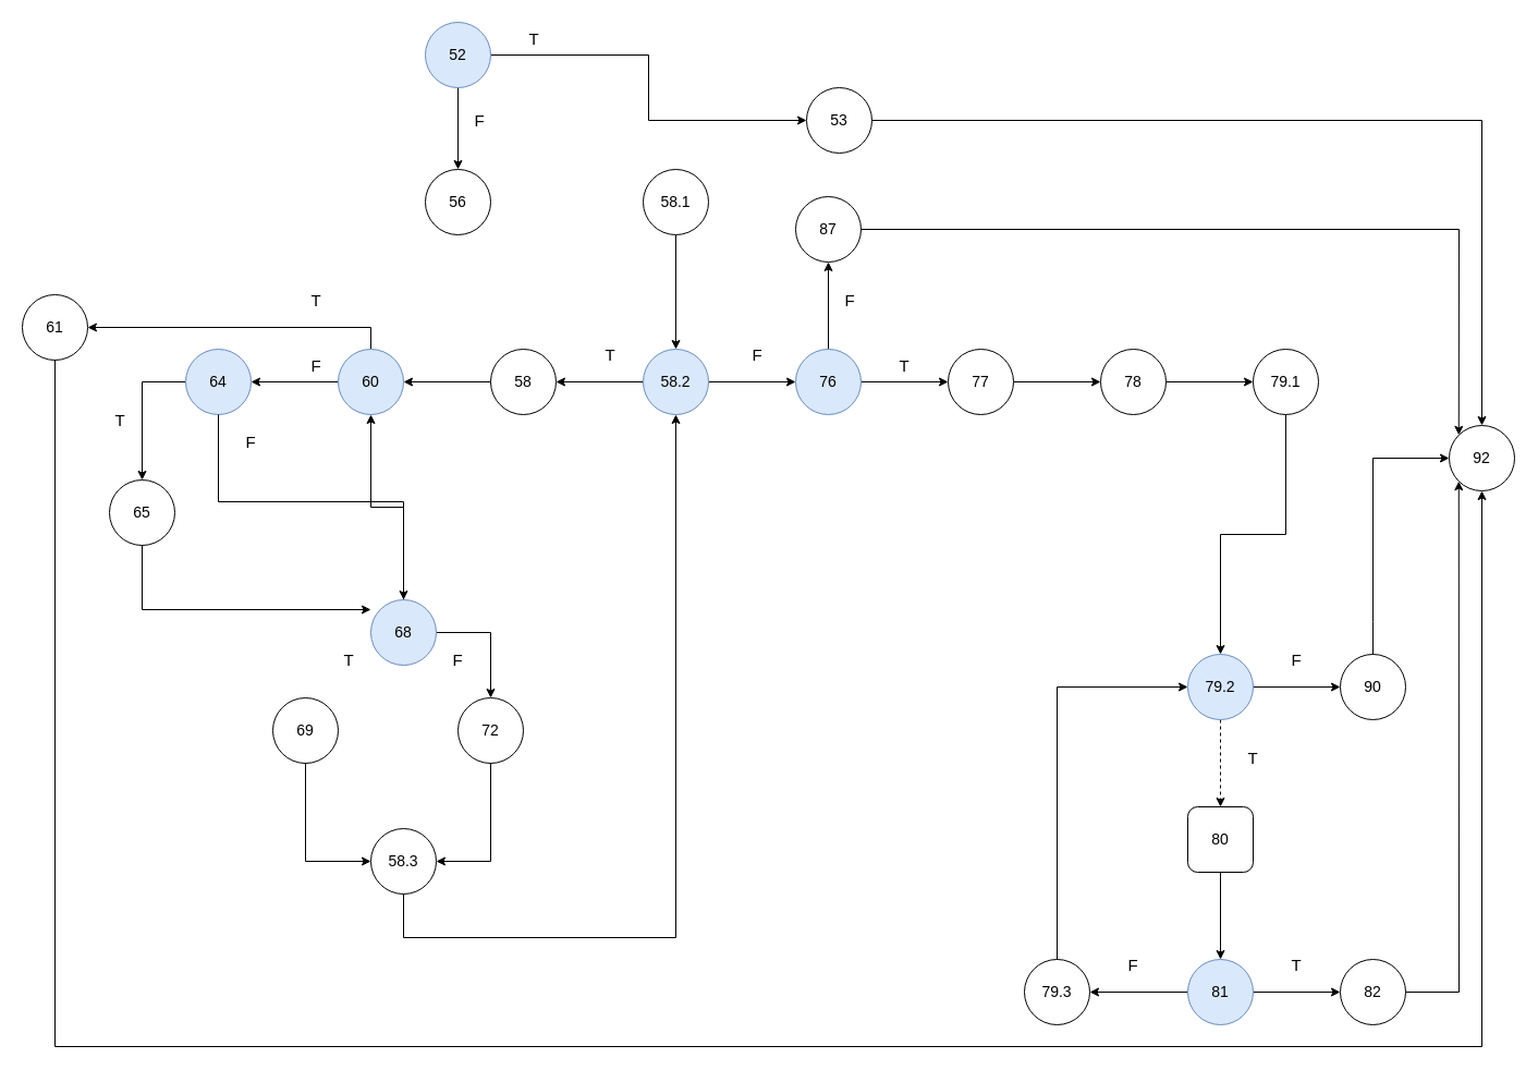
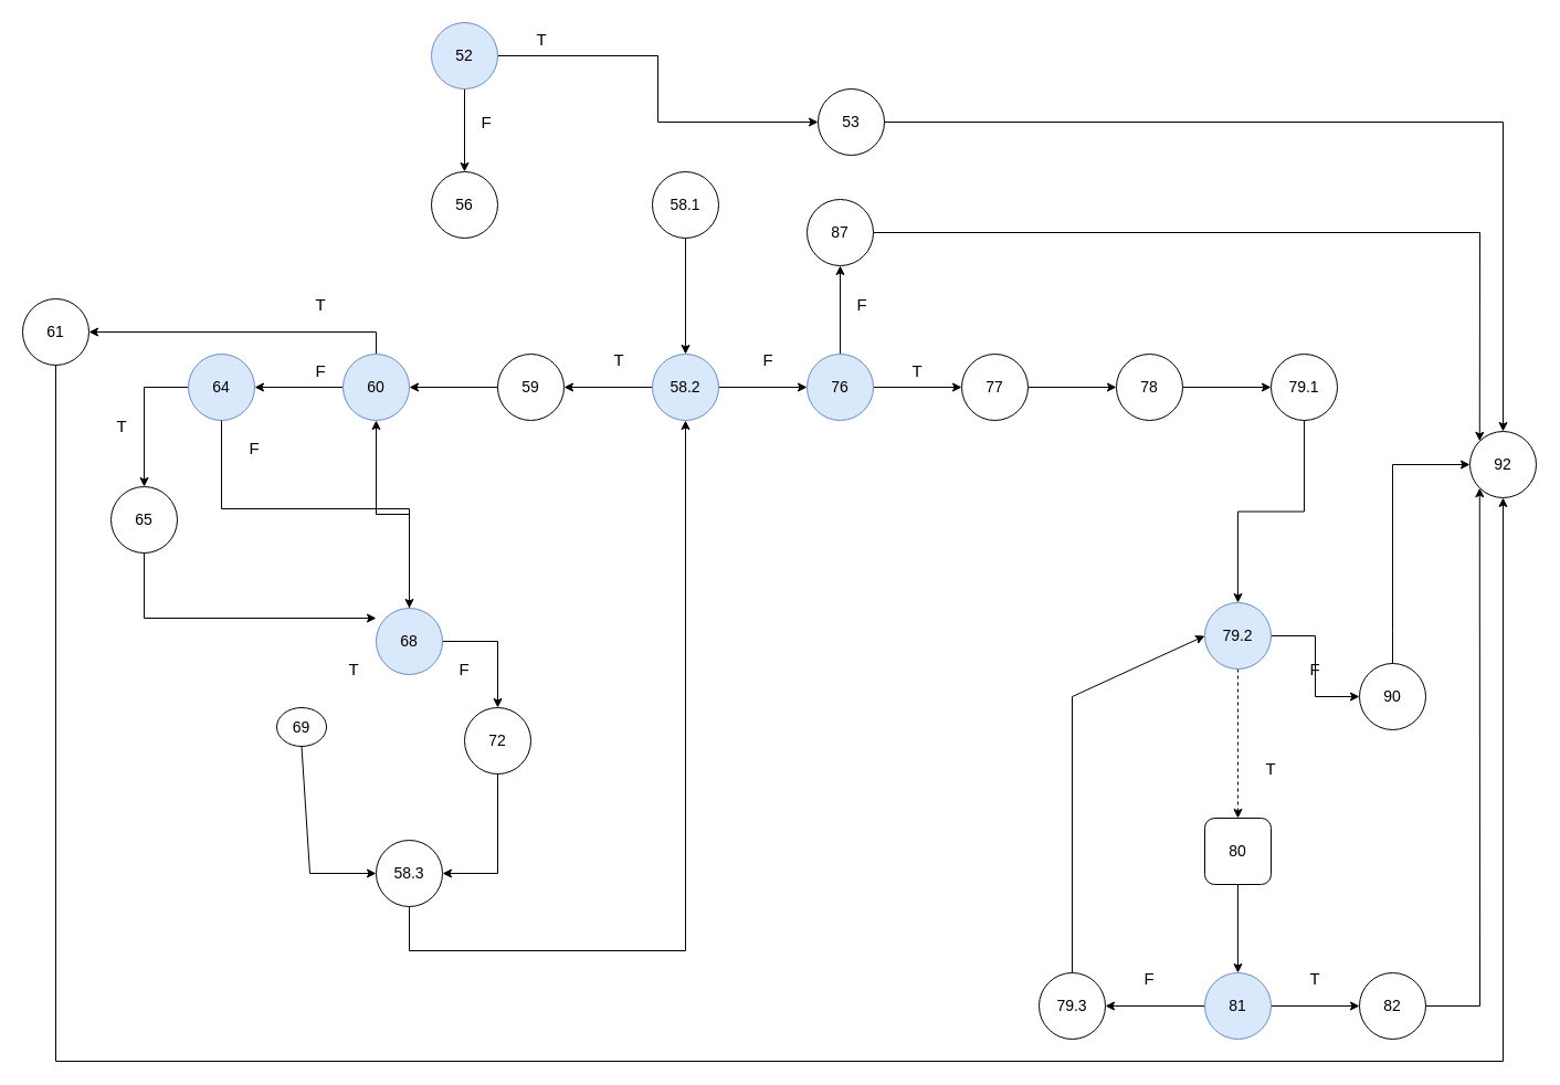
  <mxCell id="0" />
  <mxCell id="1" parent="0" />
  <mxCell id="2" value="" style="edgeStyle=orthogonalEdgeStyle;rounded=0;orthogonalLoop=1;jettySize=auto;html=1;entryX=0.5;entryY=0;entryDx=0;entryDy=0;exitX=0.5;exitY=1;exitDx=0;exitDy=0;" edge="1" parent="1" source="4" target="5"><mxGeometry relative="1" as="geometry"><Array as="points"><mxPoint x="420" y="20" /></Array></mxGeometry></mxCell>
  <mxCell id="3" value="" style="edgeStyle=orthogonalEdgeStyle;rounded=0;orthogonalLoop=1;jettySize=auto;html=1;" edge="1" parent="1" source="4" target="6"><mxGeometry relative="1" as="geometry" /></mxCell>
  <mxCell id="4" value="&lt;span style=&quot;font-size: 14px;&quot;&gt;52&lt;/span&gt;" style="ellipse;whiteSpace=wrap;html=1;aspect=fixed;fillColor=#dae8fc;strokeColor=#6c8ebf;" vertex="1" parent="1"><mxGeometry x="390" y="20" width="60" height="60" as="geometry" /></mxCell>
  <mxCell id="5" value="&lt;font style=&quot;font-size: 14px;&quot;&gt;56&lt;/font&gt;" style="ellipse;whiteSpace=wrap;html=1;aspect=fixed;" vertex="1" parent="1"><mxGeometry x="390" y="155" width="60" height="60" as="geometry" /></mxCell>
  <mxCell id="6" value="&lt;span style=&quot;font-size: 14px;&quot;&gt;53&lt;/span&gt;" style="ellipse;whiteSpace=wrap;html=1;aspect=fixed;" vertex="1" parent="1"><mxGeometry x="740" y="80" width="60" height="60" as="geometry" /></mxCell>
  <mxCell id="7" value="" style="edgeStyle=orthogonalEdgeStyle;rounded=0;orthogonalLoop=1;jettySize=auto;html=1;" edge="1" parent="1" source="8" target="11"><mxGeometry relative="1" as="geometry" /></mxCell>
  <mxCell id="8" value="&lt;font style=&quot;font-size: 14px;&quot;&gt;58.1&lt;/font&gt;" style="ellipse;whiteSpace=wrap;html=1;aspect=fixed;" vertex="1" parent="1"><mxGeometry x="590" y="155" width="60" height="60" as="geometry" /></mxCell>
  <mxCell id="9" value="" style="edgeStyle=orthogonalEdgeStyle;rounded=0;orthogonalLoop=1;jettySize=auto;html=1;" edge="1" parent="1" source="11" target="14"><mxGeometry relative="1" as="geometry" /></mxCell>
  <mxCell id="10" value="" style="edgeStyle=orthogonalEdgeStyle;rounded=0;orthogonalLoop=1;jettySize=auto;html=1;" edge="1" parent="1" source="11" target="16"><mxGeometry relative="1" as="geometry" /></mxCell>
  <mxCell id="11" value="&lt;font style=&quot;font-size: 14px;&quot;&gt;58.2&lt;/font&gt;" style="ellipse;whiteSpace=wrap;html=1;aspect=fixed;fillColor=#dae8fc;strokeColor=#6c8ebf;" vertex="1" parent="1"><mxGeometry x="590" y="320" width="60" height="60" as="geometry" /></mxCell>
  <mxCell id="12" value="" style="edgeStyle=orthogonalEdgeStyle;rounded=0;orthogonalLoop=1;jettySize=auto;html=1;" edge="1" parent="1" source="14" target="18"><mxGeometry relative="1" as="geometry" /></mxCell>
  <mxCell id="13" value="" style="edgeStyle=orthogonalEdgeStyle;rounded=0;orthogonalLoop=1;jettySize=auto;html=1;" edge="1" parent="1" source="14" target="32"><mxGeometry relative="1" as="geometry" /></mxCell>
  <mxCell id="14" value="&lt;span style=&quot;font-size: 14px;&quot;&gt;76&lt;/span&gt;" style="ellipse;whiteSpace=wrap;html=1;aspect=fixed;fillColor=#dae8fc;strokeColor=#6c8ebf;" vertex="1" parent="1"><mxGeometry x="730" y="320" width="60" height="60" as="geometry" /></mxCell>
  <mxCell id="15" value="" style="edgeStyle=orthogonalEdgeStyle;rounded=0;orthogonalLoop=1;jettySize=auto;html=1;" edge="1" parent="1" source="16" target="38"><mxGeometry relative="1" as="geometry" /></mxCell>
- <mxCell id="16" value="&lt;span style=&quot;font-size: 14px;&quot;&gt;58&lt;/span&gt;" style="ellipse;whiteSpace=wrap;html=1;aspect=fixed;" vertex="1" parent="1"><mxGeometry x="450" y="320" width="60" height="60" as="geometry" /></mxCell>
+ <mxCell id="16" value="&lt;span style=&quot;font-size: 14px;&quot;&gt;59&lt;/span&gt;" style="ellipse;whiteSpace=wrap;html=1;aspect=fixed;" vertex="1" parent="1"><mxGeometry x="450" y="320" width="60" height="60" as="geometry" /></mxCell>
  <mxCell id="17" value="" style="edgeStyle=orthogonalEdgeStyle;rounded=0;orthogonalLoop=1;jettySize=auto;html=1;" edge="1" parent="1" source="18" target="20"><mxGeometry relative="1" as="geometry" /></mxCell>
  <mxCell id="18" value="&lt;span style=&quot;font-size: 14px;&quot;&gt;77&lt;/span&gt;" style="ellipse;whiteSpace=wrap;html=1;aspect=fixed;" vertex="1" parent="1"><mxGeometry x="870" y="320" width="60" height="60" as="geometry" /></mxCell>
  <mxCell id="19" value="" style="edgeStyle=orthogonalEdgeStyle;rounded=0;orthogonalLoop=1;jettySize=auto;html=1;" edge="1" parent="1" source="20" target="22"><mxGeometry relative="1" as="geometry" /></mxCell>
  <mxCell id="20" value="&lt;span style=&quot;font-size: 14px;&quot;&gt;78&lt;/span&gt;" style="ellipse;whiteSpace=wrap;html=1;aspect=fixed;" vertex="1" parent="1"><mxGeometry x="1010" y="320" width="60" height="60" as="geometry" /></mxCell>
  <mxCell id="21" value="" style="edgeStyle=orthogonalEdgeStyle;rounded=0;orthogonalLoop=1;jettySize=auto;html=1;" edge="1" parent="1" source="22" target="25"><mxGeometry relative="1" as="geometry" /></mxCell>
  <mxCell id="22" value="&lt;span style=&quot;font-size: 14px;&quot;&gt;79.1&lt;/span&gt;" style="ellipse;whiteSpace=wrap;html=1;aspect=fixed;" vertex="1" parent="1"><mxGeometry x="1150" y="320" width="60" height="60" as="geometry" /></mxCell>
  <mxCell id="23" value="" style="edgeStyle=orthogonalEdgeStyle;rounded=0;orthogonalLoop=1;jettySize=auto;html=1;dashed=1;" edge="1" parent="1" source="25" target="27"><mxGeometry relative="1" as="geometry" /></mxCell>
  <mxCell id="24" value="" style="edgeStyle=orthogonalEdgeStyle;rounded=0;orthogonalLoop=1;jettySize=auto;html=1;" edge="1" parent="1" source="25" target="35"><mxGeometry relative="1" as="geometry" /></mxCell>
- <mxCell id="25" value="&lt;span style=&quot;font-size: 14px;&quot;&gt;79.2&lt;/span&gt;" style="ellipse;whiteSpace=wrap;html=1;aspect=fixed;fillColor=#dae8fc;strokeColor=#6c8ebf;" vertex="1" parent="1"><mxGeometry x="1090" y="600" width="60" height="60" as="geometry" /></mxCell>
+ <mxCell id="25" value="&lt;span style=&quot;font-size: 14px;&quot;&gt;79.2&lt;/span&gt;" style="ellipse;whiteSpace=wrap;html=1;aspect=fixed;fillColor=#dae8fc;strokeColor=#6c8ebf;" vertex="1" parent="1"><mxGeometry x="1090" y="545" width="60" height="60" as="geometry" /></mxCell>
  <mxCell id="26" value="" style="edgeStyle=orthogonalEdgeStyle;rounded=0;orthogonalLoop=1;jettySize=auto;html=1;" edge="1" parent="1" source="27" target="30"><mxGeometry relative="1" as="geometry" /></mxCell>
  <mxCell id="27" value="&lt;span style=&quot;font-size: 14px;&quot;&gt;80&lt;/span&gt;" style="whiteSpace=wrap;html=1;aspect=fixed;rounded=1;" vertex="1" parent="1"><mxGeometry x="1090" y="740" width="60" height="60" as="geometry" /></mxCell>
  <mxCell id="28" value="" style="edgeStyle=orthogonalEdgeStyle;rounded=0;orthogonalLoop=1;jettySize=auto;html=1;" edge="1" parent="1" source="30" target="31"><mxGeometry relative="1" as="geometry" /></mxCell>
  <mxCell id="29" value="" style="edgeStyle=orthogonalEdgeStyle;rounded=0;orthogonalLoop=1;jettySize=auto;html=1;" edge="1" parent="1" source="30" target="33"><mxGeometry relative="1" as="geometry" /></mxCell>
  <mxCell id="30" value="&lt;span style=&quot;font-size: 14px;&quot;&gt;81&lt;/span&gt;" style="ellipse;whiteSpace=wrap;html=1;aspect=fixed;fillColor=#dae8fc;strokeColor=#6c8ebf;" vertex="1" parent="1"><mxGeometry x="1090" y="880" width="60" height="60" as="geometry" /></mxCell>
  <mxCell id="31" value="&lt;span style=&quot;font-size: 14px;&quot;&gt;82&lt;/span&gt;" style="ellipse;whiteSpace=wrap;html=1;aspect=fixed;" vertex="1" parent="1"><mxGeometry x="1230" y="880" width="60" height="60" as="geometry" /></mxCell>
  <mxCell id="32" value="&lt;span style=&quot;font-size: 14px;&quot;&gt;87&lt;/span&gt;" style="ellipse;whiteSpace=wrap;html=1;aspect=fixed;" vertex="1" parent="1"><mxGeometry x="730" y="180" width="60" height="60" as="geometry" /></mxCell>
  <mxCell id="33" value="&lt;span style=&quot;font-size: 14px;&quot;&gt;79.3&lt;/span&gt;" style="ellipse;whiteSpace=wrap;html=1;aspect=fixed;" vertex="1" parent="1"><mxGeometry x="940" y="880" width="60" height="60" as="geometry" /></mxCell>
  <mxCell id="34" value="" style="endArrow=classic;html=1;rounded=0;exitX=0.5;exitY=0;exitDx=0;exitDy=0;entryX=0;entryY=0.5;entryDx=0;entryDy=0;" edge="1" parent="1" source="33" target="25"><mxGeometry width="50" height="50" relative="1" as="geometry"><mxPoint x="780" y="670" as="sourcePoint" /><mxPoint x="990" y="590" as="targetPoint" /><Array as="points"><mxPoint x="970" y="630" /></Array></mxGeometry></mxCell>
  <mxCell id="35" value="&lt;span style=&quot;font-size: 14px;&quot;&gt;90&lt;/span&gt;" style="ellipse;whiteSpace=wrap;html=1;aspect=fixed;" vertex="1" parent="1"><mxGeometry x="1230" y="600" width="60" height="60" as="geometry" /></mxCell>
  <mxCell id="36" value="" style="edgeStyle=orthogonalEdgeStyle;rounded=0;orthogonalLoop=1;jettySize=auto;html=1;" edge="1" parent="1" source="38" target="40"><mxGeometry relative="1" as="geometry" /></mxCell>
  <mxCell id="37" value="" style="edgeStyle=orthogonalEdgeStyle;rounded=0;orthogonalLoop=1;jettySize=auto;html=1;entryX=1;entryY=0.5;entryDx=0;entryDy=0;exitX=0.5;exitY=0;exitDx=0;exitDy=0;" edge="1" parent="1" source="38" target="41"><mxGeometry relative="1" as="geometry"><mxPoint x="420" y="220" as="sourcePoint" /><mxPoint x="-10" y="20" as="targetPoint" /></mxGeometry></mxCell>
  <mxCell id="38" value="&lt;span style=&quot;font-size: 14px;&quot;&gt;60&lt;/span&gt;" style="ellipse;whiteSpace=wrap;html=1;aspect=fixed;fillColor=#dae8fc;strokeColor=#6c8ebf;" vertex="1" parent="1"><mxGeometry x="310" y="320" width="60" height="60" as="geometry" /></mxCell>
  <mxCell id="39" value="" style="edgeStyle=orthogonalEdgeStyle;rounded=0;orthogonalLoop=1;jettySize=auto;html=1;" edge="1" parent="1" source="40" target="42"><mxGeometry relative="1" as="geometry" /></mxCell>
  <mxCell id="40" value="&lt;span style=&quot;font-size: 14px;&quot;&gt;64&lt;/span&gt;" style="ellipse;whiteSpace=wrap;html=1;aspect=fixed;fillColor=#dae8fc;strokeColor=#6c8ebf;" vertex="1" parent="1"><mxGeometry x="170" y="320" width="60" height="60" as="geometry" /></mxCell>
  <mxCell id="41" value="&lt;span style=&quot;font-size: 14px;&quot;&gt;61&lt;/span&gt;" style="ellipse;whiteSpace=wrap;html=1;aspect=fixed;" vertex="1" parent="1"><mxGeometry x="20" y="270" width="60" height="60" as="geometry" /></mxCell>
  <mxCell id="42" value="&lt;span style=&quot;font-size: 14px;&quot;&gt;65&lt;/span&gt;" style="ellipse;whiteSpace=wrap;html=1;aspect=fixed;" vertex="1" parent="1"><mxGeometry x="100" y="440" width="60" height="60" as="geometry" /></mxCell>
  <mxCell id="43" value="" style="edgeStyle=orthogonalEdgeStyle;rounded=0;orthogonalLoop=1;jettySize=auto;html=1;" edge="1" parent="1" source="45" target="38"><mxGeometry relative="1" as="geometry" /></mxCell>
  <mxCell id="44" value="" style="edgeStyle=orthogonalEdgeStyle;rounded=0;orthogonalLoop=1;jettySize=auto;html=1;" edge="1" parent="1" source="45" target="47"><mxGeometry relative="1" as="geometry" /></mxCell>
  <mxCell id="45" value="&lt;span style=&quot;font-size: 14px;&quot;&gt;68&lt;/span&gt;" style="ellipse;whiteSpace=wrap;html=1;aspect=fixed;fillColor=#dae8fc;strokeColor=#6c8ebf;" vertex="1" parent="1"><mxGeometry x="340" y="550" width="60" height="60" as="geometry" /></mxCell>
- <mxCell id="46" value="&lt;span style=&quot;font-size: 14px;&quot;&gt;69&lt;/span&gt;" style="ellipse;whiteSpace=wrap;html=1;aspect=fixed;" vertex="1" parent="1"><mxGeometry x="250" y="640" width="60" height="60" as="geometry" /></mxCell>
+ <mxCell id="46" value="&lt;span style=&quot;font-size: 14px;&quot;&gt;69&lt;/span&gt;" style="ellipse;whiteSpace=wrap;html=1;aspect=fixed;" vertex="1" parent="1"><mxGeometry x="250" y="640" width="45" height="35" as="geometry" /></mxCell>
  <mxCell id="47" value="&lt;span style=&quot;font-size: 14px;&quot;&gt;72&lt;/span&gt;" style="ellipse;whiteSpace=wrap;html=1;aspect=fixed;" vertex="1" parent="1"><mxGeometry x="420" y="640" width="60" height="60" as="geometry" /></mxCell>
  <mxCell id="48" value="&lt;span style=&quot;font-size: 14px;&quot;&gt;58.3&lt;/span&gt;" style="ellipse;whiteSpace=wrap;html=1;aspect=fixed;" vertex="1" parent="1"><mxGeometry x="340" y="760" width="60" height="60" as="geometry" /></mxCell>
  <mxCell id="49" value="" style="endArrow=classic;html=1;rounded=0;entryX=1;entryY=0.5;entryDx=0;entryDy=0;exitX=0.5;exitY=1;exitDx=0;exitDy=0;" edge="1" parent="1" source="47" target="48"><mxGeometry width="50" height="50" relative="1" as="geometry"><mxPoint x="810" y="710" as="sourcePoint" /><mxPoint x="860" y="660" as="targetPoint" /><Array as="points"><mxPoint x="450" y="790" /></Array></mxGeometry></mxCell>
  <mxCell id="50" value="" style="endArrow=classic;html=1;rounded=0;entryX=0;entryY=0.5;entryDx=0;entryDy=0;exitX=0.5;exitY=1;exitDx=0;exitDy=0;" edge="1" parent="1" source="46" target="48"><mxGeometry width="50" height="50" relative="1" as="geometry"><mxPoint x="810" y="710" as="sourcePoint" /><mxPoint x="860" y="660" as="targetPoint" /><Array as="points"><mxPoint x="280" y="790" /></Array></mxGeometry></mxCell>
  <mxCell id="51" value="" style="endArrow=classic;html=1;rounded=0;entryX=0.5;entryY=1;entryDx=0;entryDy=0;exitX=0.5;exitY=1;exitDx=0;exitDy=0;" edge="1" parent="1" source="48" target="11"><mxGeometry width="50" height="50" relative="1" as="geometry"><mxPoint x="380" y="860" as="sourcePoint" /><mxPoint x="630" y="420" as="targetPoint" /><Array as="points"><mxPoint x="370" y="860" /><mxPoint x="620" y="860" /></Array></mxGeometry></mxCell>
  <mxCell id="52" value="" style="endArrow=classic;html=1;rounded=0;exitX=0.5;exitY=1;exitDx=0;exitDy=0;" edge="1" parent="1" source="42"><mxGeometry width="50" height="50" relative="1" as="geometry"><mxPoint x="640" y="670" as="sourcePoint" /><mxPoint x="340" y="559" as="targetPoint" /><Array as="points"><mxPoint x="130" y="559" /></Array></mxGeometry></mxCell>
  <mxCell id="53" value="&lt;span style=&quot;font-size: 14px;&quot;&gt;92&lt;/span&gt;" style="ellipse;whiteSpace=wrap;html=1;aspect=fixed;" vertex="1" parent="1"><mxGeometry x="1330" y="390" width="60" height="60" as="geometry" /></mxCell>
  <mxCell id="54" value="" style="endArrow=classic;html=1;rounded=0;entryX=0.5;entryY=0;entryDx=0;entryDy=0;exitX=1;exitY=0.5;exitDx=0;exitDy=0;" edge="1" parent="1" source="6" target="53"><mxGeometry width="50" height="50" relative="1" as="geometry"><mxPoint x="640" y="410" as="sourcePoint" /><mxPoint x="690" y="360" as="targetPoint" /><Array as="points"><mxPoint x="1360" y="110" /></Array></mxGeometry></mxCell>
  <mxCell id="55" value="" style="endArrow=classic;html=1;rounded=0;exitX=0.5;exitY=1;exitDx=0;exitDy=0;entryX=0.5;entryY=1;entryDx=0;entryDy=0;" edge="1" parent="1" source="41" target="53"><mxGeometry width="50" height="50" relative="1" as="geometry"><mxPoint x="380" y="570" as="sourcePoint" /><mxPoint x="-190" y="830" as="targetPoint" /><Array as="points"><mxPoint x="50" y="960" /><mxPoint x="1360" y="960" /></Array></mxGeometry></mxCell>
  <mxCell id="56" value="" style="endArrow=classic;html=1;rounded=0;exitX=1;exitY=0.5;exitDx=0;exitDy=0;entryX=0;entryY=0;entryDx=0;entryDy=0;" edge="1" parent="1" source="32" target="53"><mxGeometry width="50" height="50" relative="1" as="geometry"><mxPoint x="930" y="610" as="sourcePoint" /><mxPoint x="1350" y="390" as="targetPoint" /><Array as="points"><mxPoint x="1339" y="210" /></Array></mxGeometry></mxCell>
  <mxCell id="57" value="" style="endArrow=classic;html=1;rounded=0;entryX=0;entryY=1;entryDx=0;entryDy=0;exitX=1;exitY=0.5;exitDx=0;exitDy=0;" edge="1" parent="1" source="31" target="53"><mxGeometry width="50" height="50" relative="1" as="geometry"><mxPoint x="930" y="610" as="sourcePoint" /><mxPoint x="980" y="560" as="targetPoint" /><Array as="points"><mxPoint x="1339" y="910" /></Array></mxGeometry></mxCell>
  <mxCell id="58" value="" style="endArrow=classic;html=1;rounded=0;entryX=0;entryY=0.5;entryDx=0;entryDy=0;exitX=0.5;exitY=0;exitDx=0;exitDy=0;" edge="1" parent="1" source="35" target="53"><mxGeometry width="50" height="50" relative="1" as="geometry"><mxPoint x="930" y="610" as="sourcePoint" /><mxPoint x="980" y="560" as="targetPoint" /><Array as="points"><mxPoint x="1260" y="570" /><mxPoint x="1260" y="420" /></Array></mxGeometry></mxCell>
  <mxCell id="59" value="" style="endArrow=classic;html=1;rounded=0;entryX=0.5;entryY=0;entryDx=0;entryDy=0;exitX=0.5;exitY=1;exitDx=0;exitDy=0;" edge="1" parent="1" source="40" target="45"><mxGeometry width="50" height="50" relative="1" as="geometry"><mxPoint x="520" y="610" as="sourcePoint" /><mxPoint x="570" y="560" as="targetPoint" /><Array as="points"><mxPoint x="200" y="460" /><mxPoint x="370" y="460" /></Array></mxGeometry></mxCell>
  <mxCell id="60" value="&lt;font style=&quot;font-size: 15px;&quot;&gt;T&lt;/font&gt;" style="text;html=1;align=center;verticalAlign=middle;whiteSpace=wrap;rounded=0;" vertex="1" parent="1"><mxGeometry x="530" y="310" width="60" height="30" as="geometry" /></mxCell>
  <mxCell id="61" value="&lt;span style=&quot;font-size: 15px;&quot;&gt;F&lt;/span&gt;" style="text;html=1;align=center;verticalAlign=middle;whiteSpace=wrap;rounded=0;" vertex="1" parent="1"><mxGeometry x="665" y="310" width="60" height="30" as="geometry" /></mxCell>
  <mxCell id="62" value="&lt;font style=&quot;font-size: 15px;&quot;&gt;T&lt;/font&gt;" style="text;html=1;align=center;verticalAlign=middle;whiteSpace=wrap;rounded=0;" vertex="1" parent="1"><mxGeometry x="260" y="260" width="60" height="30" as="geometry" /></mxCell>
  <mxCell id="63" value="&lt;span style=&quot;font-size: 15px;&quot;&gt;F&lt;/span&gt;" style="text;html=1;align=center;verticalAlign=middle;whiteSpace=wrap;rounded=0;" vertex="1" parent="1"><mxGeometry x="260" y="320" width="60" height="30" as="geometry" /></mxCell>
  <mxCell id="64" value="&lt;font style=&quot;font-size: 15px;&quot;&gt;T&lt;/font&gt;" style="text;html=1;align=center;verticalAlign=middle;whiteSpace=wrap;rounded=0;" vertex="1" parent="1"><mxGeometry x="290" y="590" width="60" height="30" as="geometry" /></mxCell>
  <mxCell id="65" value="&lt;span style=&quot;font-size: 15px;&quot;&gt;F&lt;/span&gt;" style="text;html=1;align=center;verticalAlign=middle;whiteSpace=wrap;rounded=0;" vertex="1" parent="1"><mxGeometry x="390" y="590" width="60" height="30" as="geometry" /></mxCell>
  <mxCell id="66" value="&lt;font style=&quot;font-size: 15px;&quot;&gt;T&lt;/font&gt;" style="text;html=1;align=center;verticalAlign=middle;whiteSpace=wrap;rounded=0;" vertex="1" parent="1"><mxGeometry x="80" y="370" width="60" height="30" as="geometry" /></mxCell>
  <mxCell id="67" value="&lt;span style=&quot;font-size: 15px;&quot;&gt;F&lt;/span&gt;" style="text;html=1;align=center;verticalAlign=middle;whiteSpace=wrap;rounded=0;" vertex="1" parent="1"><mxGeometry x="200" y="390" width="60" height="30" as="geometry" /></mxCell>
  <mxCell id="68" value="&lt;font style=&quot;font-size: 15px;&quot;&gt;T&lt;/font&gt;" style="text;html=1;align=center;verticalAlign=middle;whiteSpace=wrap;rounded=0;" vertex="1" parent="1"><mxGeometry x="800" y="320" width="60" height="30" as="geometry" /></mxCell>
  <mxCell id="69" value="&lt;span style=&quot;font-size: 15px;&quot;&gt;F&lt;/span&gt;" style="text;html=1;align=center;verticalAlign=middle;whiteSpace=wrap;rounded=0;" vertex="1" parent="1"><mxGeometry x="750" y="260" width="60" height="30" as="geometry" /></mxCell>
  <mxCell id="70" value="&lt;font style=&quot;font-size: 15px;&quot;&gt;T&lt;/font&gt;" style="text;html=1;align=center;verticalAlign=middle;whiteSpace=wrap;rounded=0;" vertex="1" parent="1"><mxGeometry x="1120" y="680" width="60" height="30" as="geometry" /></mxCell>
  <mxCell id="71" value="&lt;span style=&quot;font-size: 15px;&quot;&gt;F&lt;/span&gt;" style="text;html=1;align=center;verticalAlign=middle;whiteSpace=wrap;rounded=0;" vertex="1" parent="1"><mxGeometry x="1160" y="590" width="60" height="30" as="geometry" /></mxCell>
  <mxCell id="72" value="&lt;span style=&quot;font-size: 15px;&quot;&gt;T&lt;/span&gt;" style="text;html=1;align=center;verticalAlign=middle;whiteSpace=wrap;rounded=0;" vertex="1" parent="1"><mxGeometry x="1160" y="870" width="60" height="30" as="geometry" /></mxCell>
  <mxCell id="73" value="&lt;span style=&quot;font-size: 15px;&quot;&gt;F&lt;/span&gt;" style="text;html=1;align=center;verticalAlign=middle;whiteSpace=wrap;rounded=0;" vertex="1" parent="1"><mxGeometry x="1010" y="870" width="60" height="30" as="geometry" /></mxCell>
  <mxCell id="74" value="&lt;font style=&quot;font-size: 15px;&quot;&gt;T&lt;/font&gt;" style="text;html=1;align=center;verticalAlign=middle;whiteSpace=wrap;rounded=0;" vertex="1" parent="1"><mxGeometry x="460" y="20" width="60" height="30" as="geometry" /></mxCell>
  <mxCell id="75" value="&lt;span style=&quot;font-size: 15px;&quot;&gt;F&lt;/span&gt;" style="text;html=1;align=center;verticalAlign=middle;whiteSpace=wrap;rounded=0;" vertex="1" parent="1"><mxGeometry x="410" y="95" width="60" height="30" as="geometry" /></mxCell>
